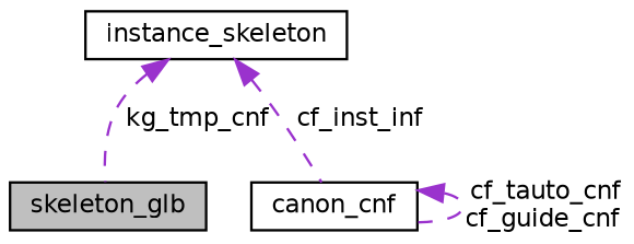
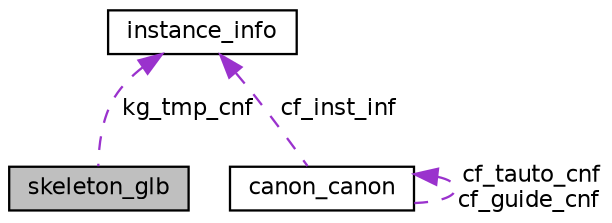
  digraph {
    node [color=black fillcolor=white fontname=Helvetica fontsize=10 shape=record style=filled]
    edge [color=darkorchid3 dir=back fontname=Helvetica fontsize=10 labelfontname=Helvetica labelfontsize=10 style=dashed]
    n1 [fillcolor=grey75 fontcolor=black height=0.2 label=skeleton_glb width=0.4]
-   n2 [height=0.2 label=canon_cnf width=0.4]
-   n3 [height=0.2 label=instance_skeleton width=0.4]
+   n2 [height=0.2 label=canon_canon width=0.4]
+   n3 [height=0.2 label=instance_info width=0.4]
    n2 -> n2 [label=" cf_tauto_cnf\ncf_guide_cnf"]
    n3 -> n1 [label=" kg_tmp_cnf"]
    n3 -> n2 [label=" cf_inst_inf"]
  }
